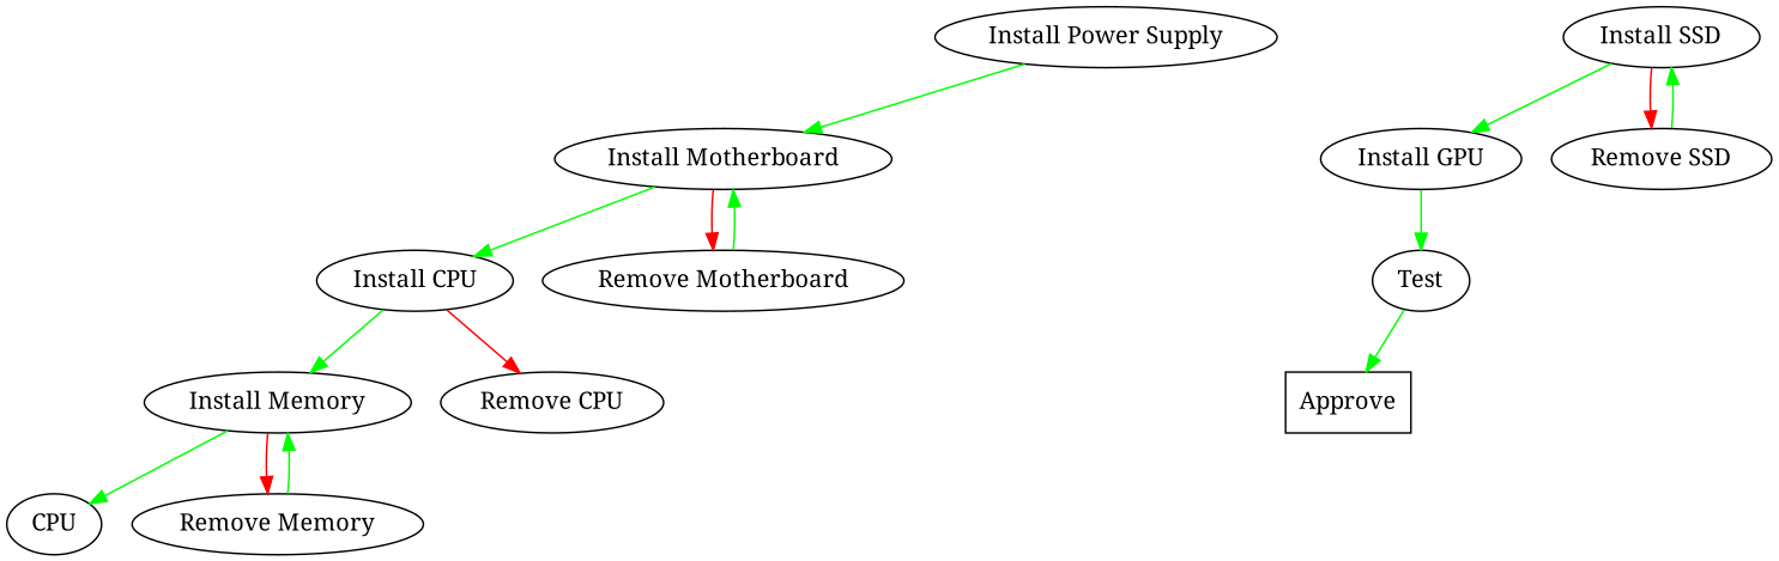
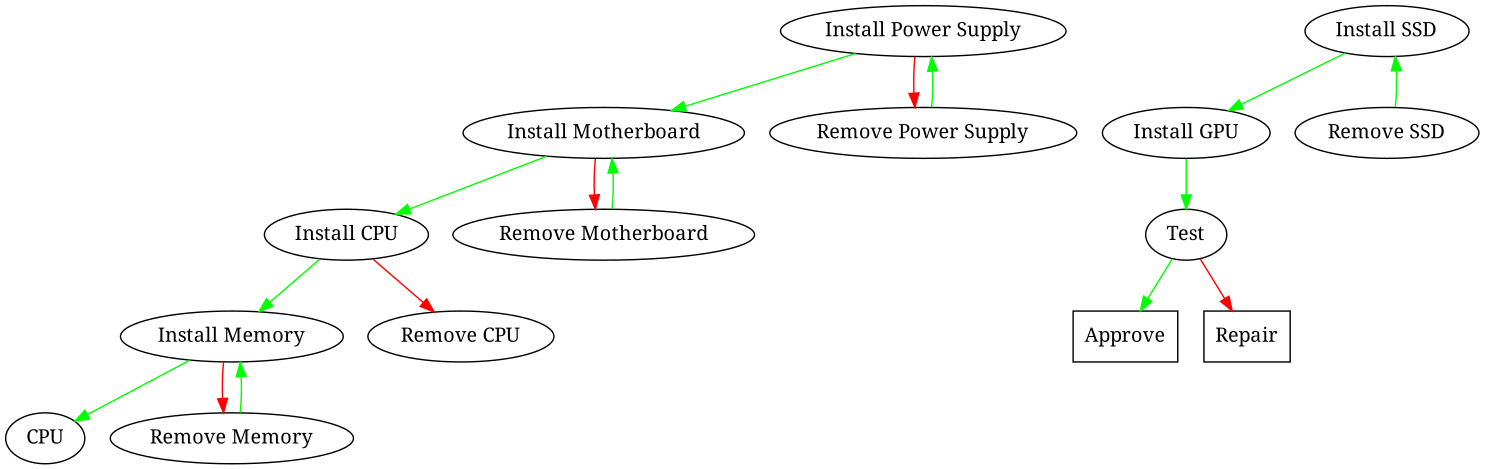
  digraph {
    fontname="Noto Serif"
    node [fontname="Noto Serif"]
    edge [color=green fontname="Noto Serif"]
    "Install Power Supply"
    "Install Motherboard"
+   "Remove Power Supply"
    "Install CPU"
    "Remove Motherboard"
    "Install Memory"
    "Remove CPU"
    n8 [label=CPU]
    "Remove Memory"
    "Install SSD"
    "Install GPU"
    "Remove SSD"
    Test
    Approve [shape=box]
+   Repair [shape=box]
    "Install Power Supply" -> "Install Motherboard"
+   "Install Power Supply" -> "Remove Power Supply" [color=red]
    "Install Motherboard" -> "Install CPU"
    "Install Motherboard" -> "Remove Motherboard" [color=red]
+   "Remove Power Supply" -> "Install Power Supply"
    "Install CPU" -> "Install Memory"
    "Install CPU" -> "Remove CPU" [color=red]
    "Remove Motherboard" -> "Install Motherboard"
    "Install Memory" -> n8
    "Install Memory" -> "Remove Memory" [color=red]
    "Remove Memory" -> "Install Memory"
    "Install SSD" -> "Install GPU"
-   "Install SSD" -> "Remove SSD" [color=red]
    "Install GPU" -> Test
    "Remove SSD" -> "Install SSD"
    Test -> Approve
+   Test -> Repair [color=red]
  }
